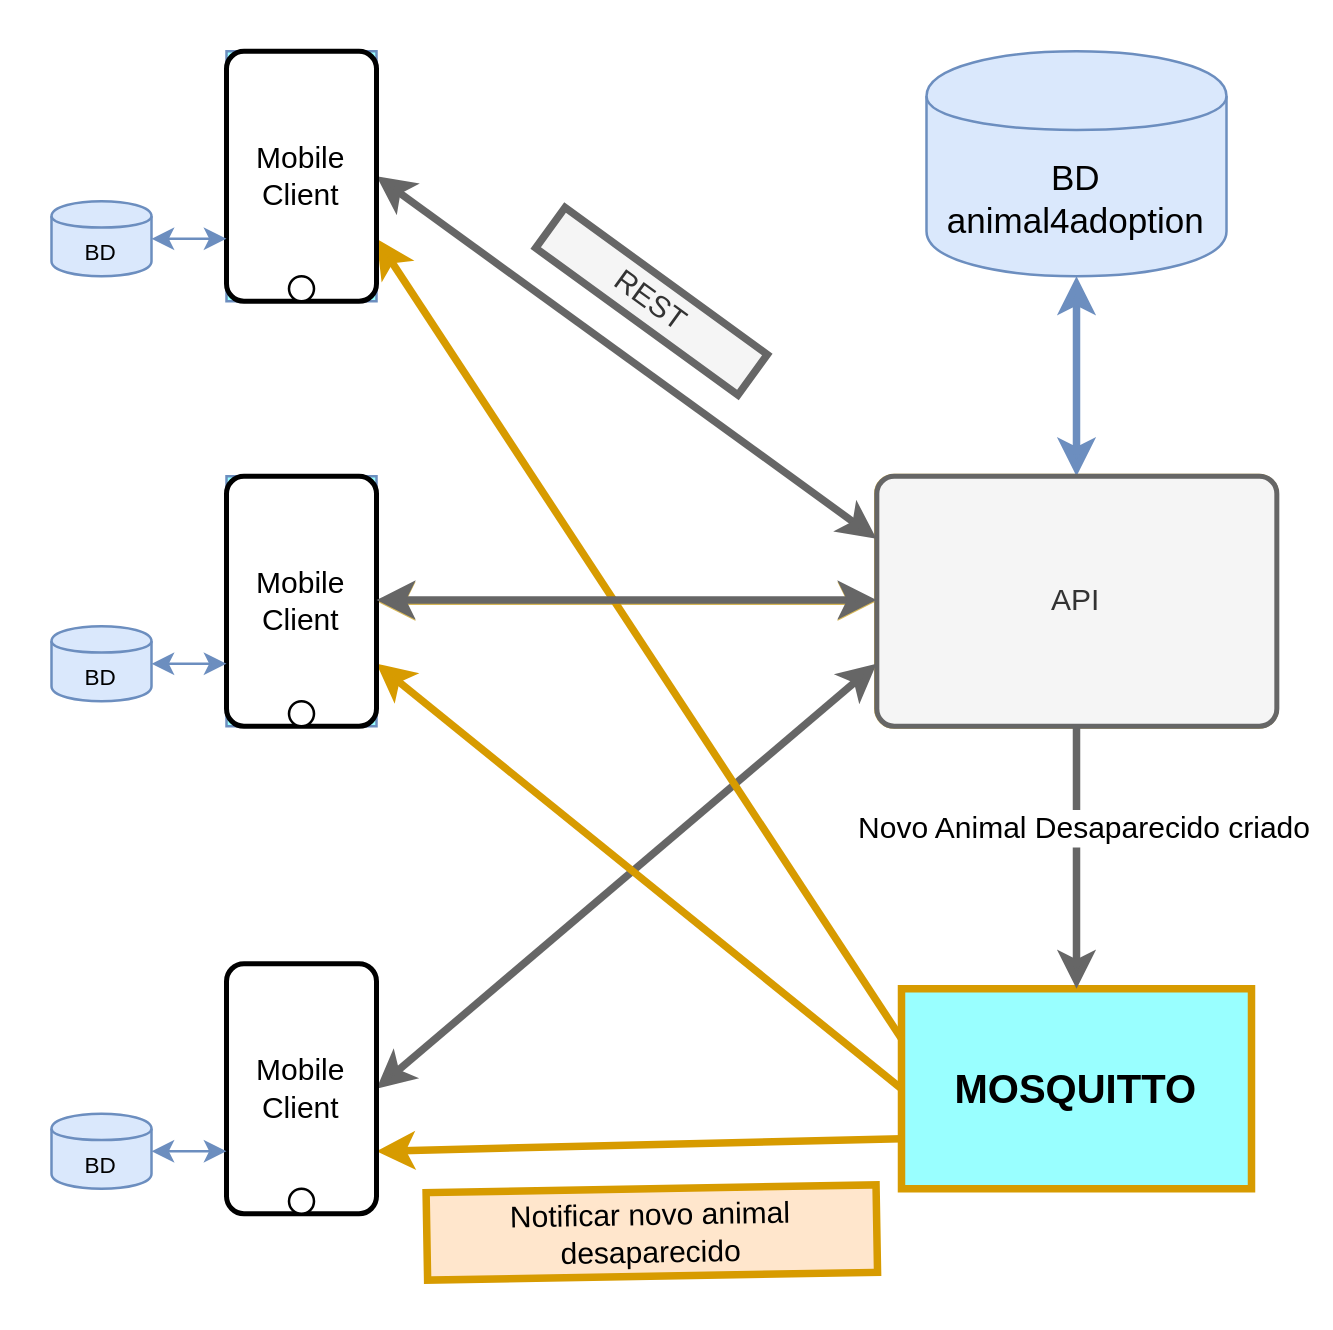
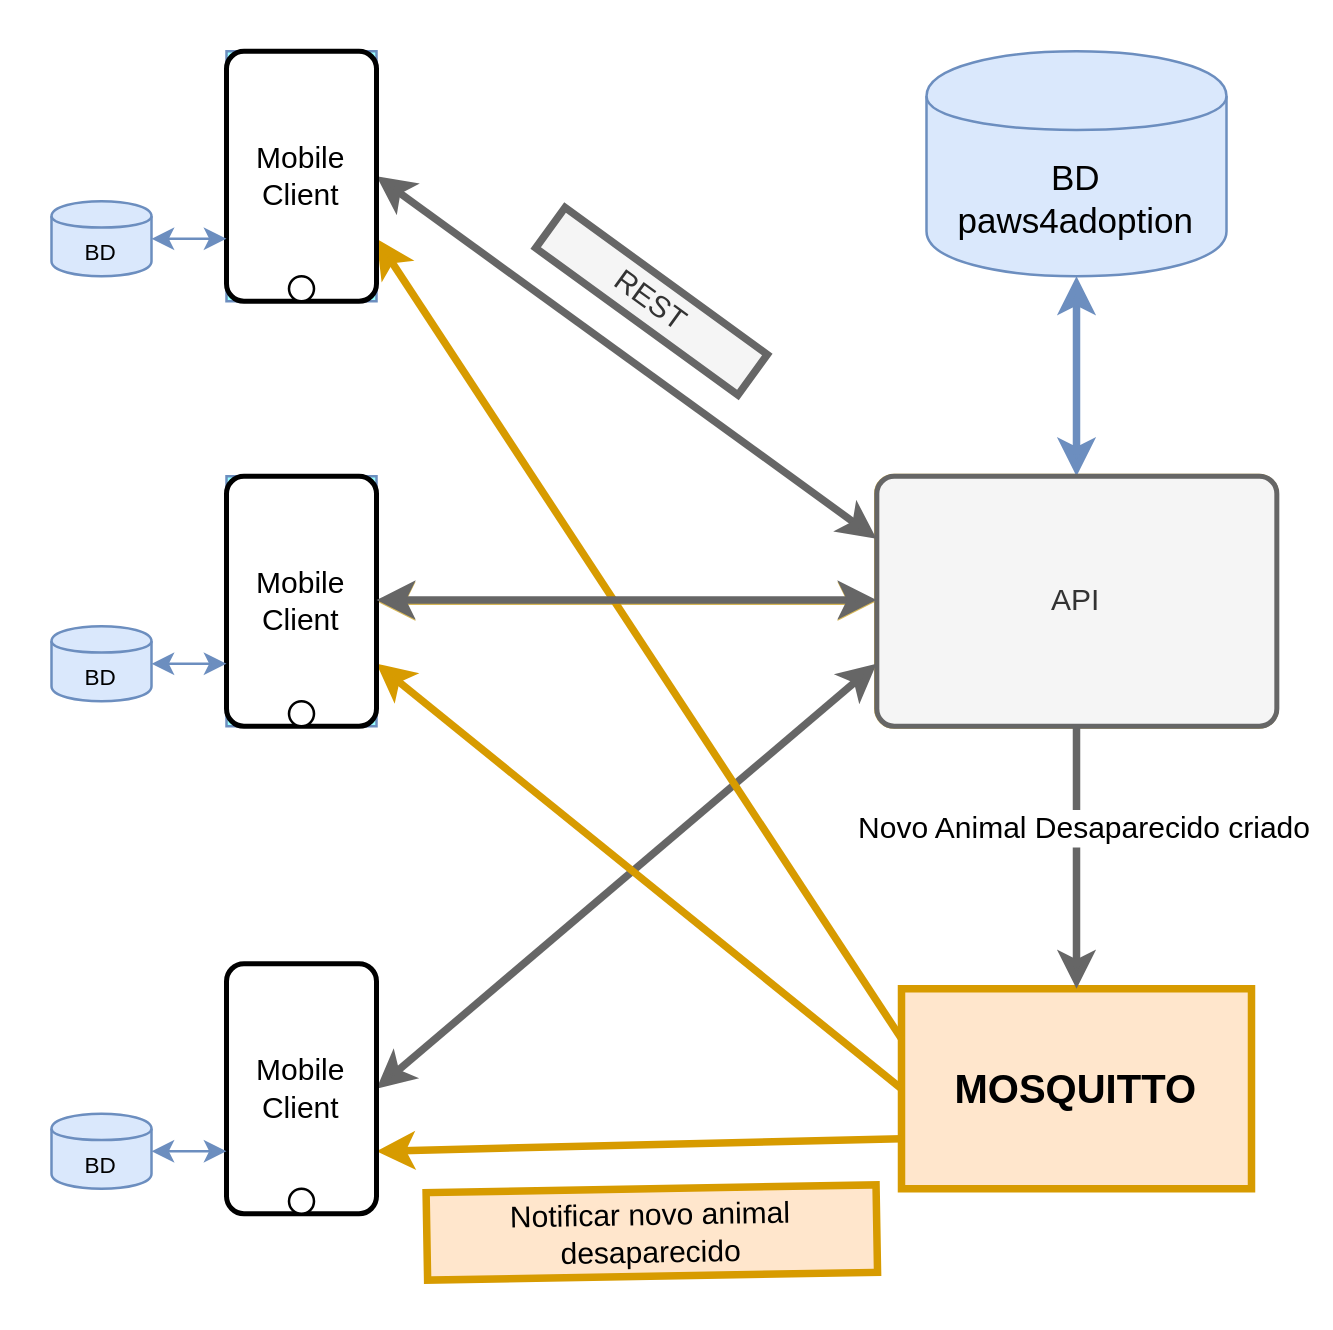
  <mxCell id="0" />
  <mxCell id="1" parent="0" />
- <mxCell id="2" value="&lt;font style=&quot;font-size: 14px&quot;&gt;BD&lt;br&gt;animal4adoption&lt;/font&gt;" style="shape=cylinder;whiteSpace=wrap;html=1;boundedLbl=1;backgroundOutline=1;fillColor=#dae8fc;strokeColor=#6c8ebf;" vertex="1" parent="1"><mxGeometry x="370" y="20" width="120" height="90" as="geometry" /></mxCell>
+ <mxCell id="2" value="&lt;font style=&quot;font-size: 14px&quot;&gt;BD&lt;br&gt;paws4adoption&lt;/font&gt;" style="shape=cylinder;whiteSpace=wrap;html=1;boundedLbl=1;backgroundOutline=1;fillColor=#dae8fc;strokeColor=#6c8ebf;" vertex="1" parent="1"><mxGeometry x="370" y="20" width="120" height="90" as="geometry" /></mxCell>
  <mxCell id="3" value="API" style="rounded=1;whiteSpace=wrap;html=1;absoluteArcSize=1;arcSize=14;strokeWidth=2;fillColor=#fff2cc;strokeColor=#d6b656;" vertex="1" parent="1"><mxGeometry x="350" y="190" width="160" height="100" as="geometry" /></mxCell>
  <mxCell id="4" value="" style="endArrow=classic;startArrow=classic;html=1;entryX=0;entryY=0.25;entryDx=0;entryDy=0;exitX=1;exitY=0.5;exitDx=0;exitDy=0;fillColor=#f5f5f5;strokeColor=#666666;strokeWidth=3;" edge="1" parent="1" source="17" target="3"><mxGeometry width="50" height="50" relative="1" as="geometry"><mxPoint x="250" y="120" as="sourcePoint" /><mxPoint x="300" y="70" as="targetPoint" /></mxGeometry></mxCell>
  <mxCell id="5" value="" style="endArrow=classic;startArrow=classic;html=1;exitX=1;exitY=0.5;exitDx=0;exitDy=0;entryX=0;entryY=0.5;entryDx=0;entryDy=0;fillColor=#fff2cc;strokeColor=#d6b656;strokeWidth=3;" edge="1" parent="1" target="3"><mxGeometry width="50" height="50" relative="1" as="geometry"><mxPoint x="150" y="240" as="sourcePoint" /><mxPoint x="320" y="250" as="targetPoint" /></mxGeometry></mxCell>
  <mxCell id="6" value="" style="endArrow=classic;startArrow=classic;html=1;exitX=1;exitY=0.5;exitDx=0;exitDy=0;entryX=0;entryY=0.75;entryDx=0;entryDy=0;fillColor=#f5f5f5;strokeColor=#666666;strokeWidth=3;" edge="1" parent="1" source="27" target="3"><mxGeometry width="50" height="50" relative="1" as="geometry"><mxPoint x="150" y="430" as="sourcePoint" /><mxPoint x="335" y="250" as="targetPoint" /></mxGeometry></mxCell>
  <mxCell id="7" value="" style="endArrow=classic;startArrow=classic;html=1;strokeWidth=3;exitX=0.5;exitY=0;exitDx=0;exitDy=0;entryX=0.5;entryY=1;entryDx=0;entryDy=0;fillColor=#dae8fc;strokeColor=#6c8ebf;" edge="1" parent="1" source="3" target="2"><mxGeometry width="50" height="50" relative="1" as="geometry"><mxPoint x="360" y="125" as="sourcePoint" /><mxPoint x="410" y="75" as="targetPoint" /></mxGeometry></mxCell>
- <mxCell id="8" value="&lt;b&gt;&lt;font style=&quot;font-size: 16px&quot;&gt;MOSQUITTO&lt;/font&gt;&lt;/b&gt;" style="rounded=0;whiteSpace=wrap;html=1;fillColor=#99ffff;strokeColor=#d79b00;strokeWidth=3;" vertex="1" parent="1"><mxGeometry x="360" y="395" width="140" height="80" as="geometry" /></mxCell>
+ <mxCell id="8" value="&lt;b&gt;&lt;font style=&quot;font-size: 16px&quot;&gt;MOSQUITTO&lt;/font&gt;&lt;/b&gt;" style="rounded=0;whiteSpace=wrap;html=1;fillColor=#ffe6cc;strokeColor=#d79b00;strokeWidth=3;" vertex="1" parent="1"><mxGeometry x="360" y="395" width="140" height="80" as="geometry" /></mxCell>
  <mxCell id="9" value="" style="endArrow=classic;html=1;strokeWidth=3;entryX=0.5;entryY=0;entryDx=0;entryDy=0;exitX=0.5;exitY=1;exitDx=0;exitDy=0;fillColor=#f5f5f5;strokeColor=#666666;" edge="1" parent="1" source="3" target="8"><mxGeometry width="50" height="50" relative="1" as="geometry"><mxPoint x="360" y="125" as="sourcePoint" /><mxPoint x="410" y="75" as="targetPoint" /></mxGeometry></mxCell>
  <mxCell id="10" value="Novo Animal Desaparecido criado" style="edgeLabel;html=1;align=center;verticalAlign=middle;resizable=0;points=[];fontSize=12;" vertex="1" connectable="0" parent="9"><mxGeometry x="-0.236" y="2" relative="1" as="geometry"><mxPoint as="offset" /></mxGeometry></mxCell>
  <mxCell id="11" value="" style="endArrow=classic;html=1;strokeWidth=3;fontSize=12;exitX=0;exitY=0.25;exitDx=0;exitDy=0;entryX=1;entryY=0.75;entryDx=0;entryDy=0;fillColor=#ffe6cc;strokeColor=#d79b00;" edge="1" parent="1" source="8" target="17"><mxGeometry width="50" height="50" relative="1" as="geometry"><mxPoint x="-110" y="210" as="sourcePoint" /><mxPoint x="-60" y="160" as="targetPoint" /></mxGeometry></mxCell>
  <mxCell id="12" value="" style="endArrow=classic;html=1;strokeWidth=3;fontSize=12;exitX=0;exitY=0.5;exitDx=0;exitDy=0;entryX=1;entryY=0.75;entryDx=0;entryDy=0;fillColor=#ffe6cc;strokeColor=#d79b00;" edge="1" parent="1" source="8" target="22"><mxGeometry width="50" height="50" relative="1" as="geometry"><mxPoint x="-110" y="210" as="sourcePoint" /><mxPoint x="-60" y="160" as="targetPoint" /></mxGeometry></mxCell>
  <mxCell id="13" value="" style="endArrow=classic;html=1;strokeWidth=3;fontSize=12;exitX=0;exitY=0.75;exitDx=0;exitDy=0;entryX=1;entryY=0.75;entryDx=0;entryDy=0;fillColor=#ffe6cc;strokeColor=#d79b00;" edge="1" parent="1" source="8" target="27"><mxGeometry width="50" height="50" relative="1" as="geometry"><mxPoint x="-110" y="210" as="sourcePoint" /><mxPoint x="-60" y="160" as="targetPoint" /></mxGeometry></mxCell>
  <mxCell id="14" value="Notificar novo animal desaparecido" style="text;html=1;strokeColor=#d79b00;fillColor=#ffe6cc;align=center;verticalAlign=middle;whiteSpace=wrap;rounded=0;fontSize=12;strokeWidth=3;rotation=359;" vertex="1" parent="1"><mxGeometry x="170.13" y="475" width="180" height="35" as="geometry" /></mxCell>
  <mxCell id="15" value="REST" style="text;html=1;strokeColor=#666666;fillColor=#f5f5f5;align=center;verticalAlign=middle;whiteSpace=wrap;rounded=0;fontSize=12;rotation=36;strokeWidth=3;fontColor=#333333;" vertex="1" parent="1"><mxGeometry x="210" y="110" width="100" height="20" as="geometry" /></mxCell>
  <mxCell id="16" value="" style="group;fillColor=#99FFFF;strokeColor=#6c8ebf;" vertex="1" connectable="0" parent="1"><mxGeometry x="90" y="20" width="60" height="100" as="geometry" /></mxCell>
  <mxCell id="17" value="Mobile Client" style="rounded=1;whiteSpace=wrap;html=1;absoluteArcSize=1;arcSize=14;strokeWidth=2;" vertex="1" parent="16"><mxGeometry width="60" height="100" as="geometry" /></mxCell>
  <mxCell id="18" value="" style="verticalLabelPosition=bottom;verticalAlign=top;html=1;shape=mxgraph.flowchart.on-page_reference;" vertex="1" parent="16"><mxGeometry x="25" y="90" width="10" height="10" as="geometry" /></mxCell>
  <mxCell id="19" value="&lt;font style=&quot;font-size: 9px&quot;&gt;BD&lt;/font&gt;" style="shape=cylinder;whiteSpace=wrap;html=1;boundedLbl=1;backgroundOutline=1;strokeWidth=1;fillColor=#dae8fc;fontSize=12;strokeColor=#6c8ebf;verticalAlign=middle;align=center;" vertex="1" parent="1"><mxGeometry x="20" y="80" width="40" height="30" as="geometry" /></mxCell>
  <mxCell id="20" value="" style="endArrow=classic;startArrow=classic;html=1;strokeWidth=1;fontSize=12;exitX=1;exitY=0.5;exitDx=0;exitDy=0;entryX=0;entryY=0.75;entryDx=0;entryDy=0;fillColor=#dae8fc;strokeColor=#6c8ebf;" edge="1" parent="1" source="19" target="17"><mxGeometry width="50" height="50" relative="1" as="geometry"><mxPoint x="320" y="230" as="sourcePoint" /><mxPoint x="370" y="180" as="targetPoint" /></mxGeometry></mxCell>
  <mxCell id="21" value="" style="group;fillColor=#99FFFF;strokeColor=#6c8ebf;" vertex="1" connectable="0" parent="1"><mxGeometry x="90" y="190" width="60" height="100" as="geometry" /></mxCell>
  <mxCell id="22" value="Mobile Client" style="rounded=1;whiteSpace=wrap;html=1;absoluteArcSize=1;arcSize=14;strokeWidth=2;" vertex="1" parent="21"><mxGeometry width="60" height="100" as="geometry" /></mxCell>
  <mxCell id="23" value="" style="verticalLabelPosition=bottom;verticalAlign=top;html=1;shape=mxgraph.flowchart.on-page_reference;" vertex="1" parent="21"><mxGeometry x="25" y="90" width="10" height="10" as="geometry" /></mxCell>
  <mxCell id="24" value="&lt;font style=&quot;font-size: 9px&quot;&gt;BD&lt;/font&gt;" style="shape=cylinder;whiteSpace=wrap;html=1;boundedLbl=1;backgroundOutline=1;strokeWidth=1;fillColor=#dae8fc;fontSize=12;strokeColor=#6c8ebf;" vertex="1" parent="1"><mxGeometry x="20" y="250" width="40" height="30" as="geometry" /></mxCell>
  <mxCell id="25" value="" style="endArrow=classic;startArrow=classic;html=1;strokeWidth=1;fontSize=12;exitX=1;exitY=0.5;exitDx=0;exitDy=0;entryX=0;entryY=0.75;entryDx=0;entryDy=0;fillColor=#dae8fc;strokeColor=#6c8ebf;" edge="1" parent="1" source="24" target="22"><mxGeometry width="50" height="50" relative="1" as="geometry"><mxPoint x="320" y="400" as="sourcePoint" /><mxPoint x="370" y="350" as="targetPoint" /></mxGeometry></mxCell>
  <mxCell id="26" value="" style="group;" vertex="1" connectable="0" parent="1"><mxGeometry x="90" y="385" width="60" height="100" as="geometry" /></mxCell>
  <mxCell id="27" value="Mobile Client" style="rounded=1;whiteSpace=wrap;html=1;absoluteArcSize=1;arcSize=14;strokeWidth=2;" vertex="1" parent="26"><mxGeometry width="60" height="100" as="geometry" /></mxCell>
  <mxCell id="28" value="" style="verticalLabelPosition=bottom;verticalAlign=top;html=1;shape=mxgraph.flowchart.on-page_reference;" vertex="1" parent="26"><mxGeometry x="25" y="90" width="10" height="10" as="geometry" /></mxCell>
  <mxCell id="29" value="&lt;font style=&quot;font-size: 9px&quot;&gt;BD&lt;/font&gt;" style="shape=cylinder;whiteSpace=wrap;html=1;boundedLbl=1;backgroundOutline=1;strokeWidth=1;fillColor=#dae8fc;fontSize=12;strokeColor=#6c8ebf;" vertex="1" parent="1"><mxGeometry x="20" y="445" width="40" height="30" as="geometry" /></mxCell>
  <mxCell id="30" value="" style="endArrow=classic;startArrow=classic;html=1;strokeWidth=1;fontSize=12;exitX=1;exitY=0.5;exitDx=0;exitDy=0;entryX=0;entryY=0.75;entryDx=0;entryDy=0;fillColor=#dae8fc;strokeColor=#6c8ebf;" edge="1" parent="1" source="29" target="27"><mxGeometry width="50" height="50" relative="1" as="geometry"><mxPoint x="320" y="595" as="sourcePoint" /><mxPoint x="370" y="545" as="targetPoint" /></mxGeometry></mxCell>
  <mxCell id="31" value="API" style="rounded=1;whiteSpace=wrap;html=1;absoluteArcSize=1;arcSize=14;strokeWidth=2;fillColor=#f5f5f5;strokeColor=#666666;fontColor=#333333;" vertex="1" parent="1"><mxGeometry x="350.13" y="190" width="160" height="100" as="geometry" /></mxCell>
  <mxCell id="32" value="" style="endArrow=classic;startArrow=classic;html=1;exitX=1;exitY=0.5;exitDx=0;exitDy=0;entryX=0;entryY=0.5;entryDx=0;entryDy=0;fillColor=#f5f5f5;strokeColor=#666666;strokeWidth=3;" edge="1" parent="1"><mxGeometry width="50" height="50" relative="1" as="geometry"><mxPoint x="150" y="239.5" as="sourcePoint" /><mxPoint x="350" y="239.5" as="targetPoint" /></mxGeometry></mxCell>
